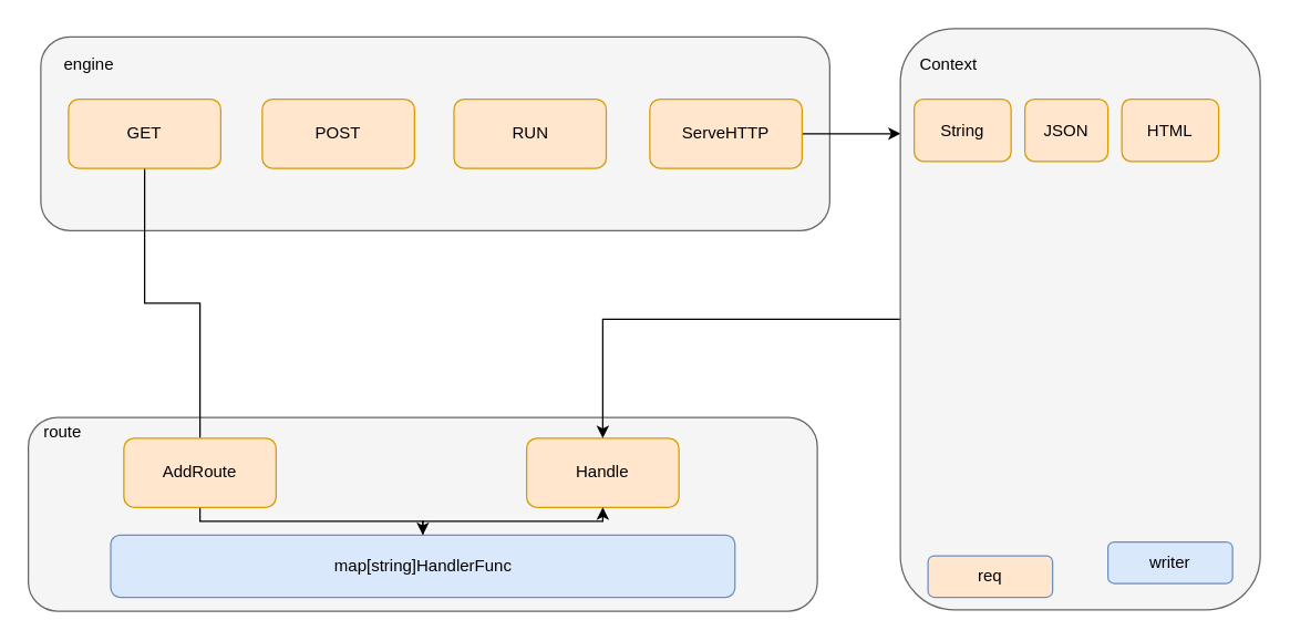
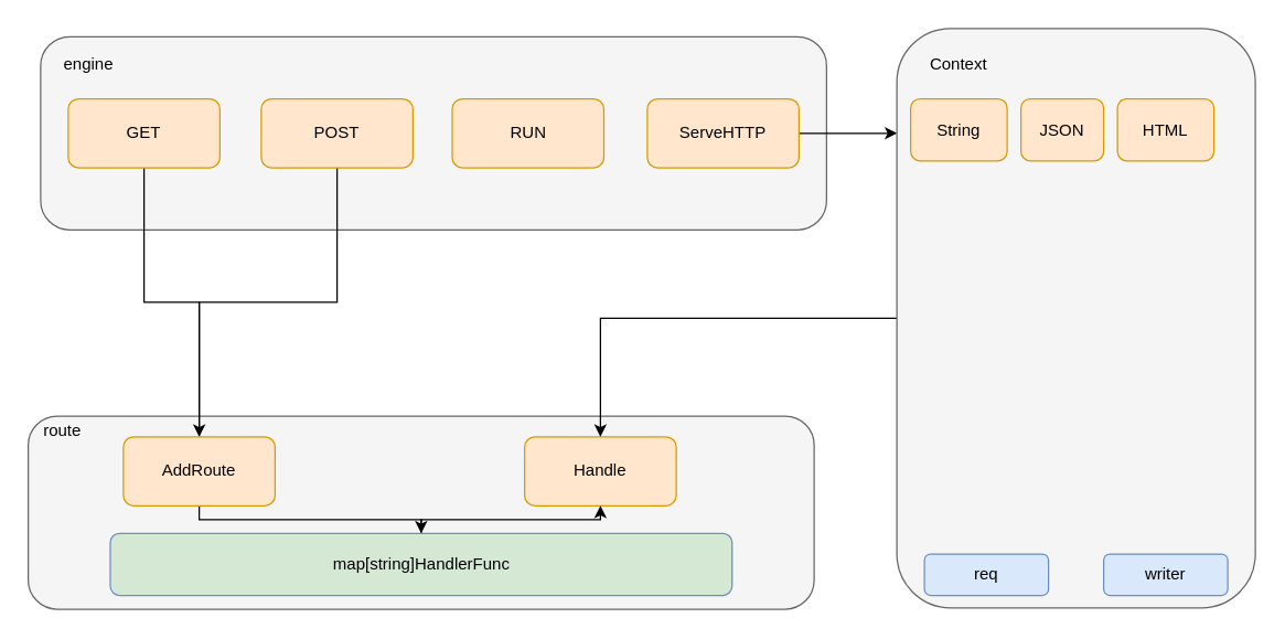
  <mxCell id="0" />
  <mxCell id="1" parent="0" />
  <mxCell id="2" value="" style="rounded=1;whiteSpace=wrap;html=1;fillColor=#f5f5f5;strokeColor=#666666;fontColor=#333333;" vertex="1" parent="1"><mxGeometry x="20" y="301" width="570" height="140" as="geometry" /></mxCell>
  <mxCell id="3" value="" style="rounded=1;whiteSpace=wrap;html=1;fillColor=#f5f5f5;strokeColor=#666666;fontColor=#333333;" vertex="1" parent="1"><mxGeometry x="29" y="26" width="570" height="140" as="geometry" /></mxCell>
  <mxCell id="4" style="edgeStyle=orthogonalEdgeStyle;rounded=0;orthogonalLoop=1;jettySize=auto;html=1;entryX=0.5;entryY=0;entryDx=0;entryDy=0;endArrow=none;" edge="1" parent="1" source="5" target="13"><mxGeometry relative="1" as="geometry" /></mxCell>
  <mxCell id="5" value="GET" style="rounded=1;whiteSpace=wrap;html=1;fillColor=#ffe6cc;strokeColor=#d79b00;" vertex="1" parent="1"><mxGeometry x="49" y="71" width="110" height="50" as="geometry" /></mxCell>
+ <mxCell id="6" style="edgeStyle=orthogonalEdgeStyle;rounded=0;orthogonalLoop=1;jettySize=auto;html=1;entryX=0.5;entryY=0;entryDx=0;entryDy=0;" edge="1" parent="1" source="7" target="13"><mxGeometry relative="1" as="geometry" /></mxCell>
  <mxCell id="7" value="POST" style="rounded=1;whiteSpace=wrap;html=1;fillColor=#ffe6cc;strokeColor=#d79b00;" vertex="1" parent="1"><mxGeometry x="189" y="71" width="110" height="50" as="geometry" /></mxCell>
  <mxCell id="8" value="RUN" style="rounded=1;whiteSpace=wrap;html=1;fillColor=#ffe6cc;strokeColor=#d79b00;" vertex="1" parent="1"><mxGeometry x="327.5" y="71" width="110" height="50" as="geometry" /></mxCell>
  <mxCell id="9" style="edgeStyle=orthogonalEdgeStyle;rounded=0;orthogonalLoop=1;jettySize=auto;html=1;entryX=0.001;entryY=0.181;entryDx=0;entryDy=0;entryPerimeter=0;" edge="1" parent="1" source="10" target="19"><mxGeometry relative="1" as="geometry" /></mxCell>
  <mxCell id="10" value="ServeHTTP" style="rounded=1;whiteSpace=wrap;html=1;fillColor=#ffe6cc;strokeColor=#d79b00;" vertex="1" parent="1"><mxGeometry x="469" y="71" width="110" height="50" as="geometry" /></mxCell>
  <mxCell id="11" value="engine" style="text;html=1;strokeColor=none;fillColor=none;align=center;verticalAlign=middle;whiteSpace=wrap;rounded=0;" vertex="1" parent="1"><mxGeometry x="39" y="36" width="50" height="20" as="geometry" /></mxCell>
  <mxCell id="12" style="edgeStyle=orthogonalEdgeStyle;rounded=0;orthogonalLoop=1;jettySize=auto;html=1;" edge="1" parent="1" source="13" target="16"><mxGeometry relative="1" as="geometry"><Array as="points"><mxPoint x="144" y="376" /><mxPoint x="305" y="376" /></Array></mxGeometry></mxCell>
  <mxCell id="13" value="AddRoute" style="rounded=1;whiteSpace=wrap;html=1;fillColor=#ffe6cc;strokeColor=#d79b00;" vertex="1" parent="1"><mxGeometry x="89" y="316" width="110" height="50" as="geometry" /></mxCell>
  <mxCell id="14" value="Handle" style="rounded=1;whiteSpace=wrap;html=1;fillColor=#ffe6cc;strokeColor=#d79b00;" vertex="1" parent="1"><mxGeometry x="380" y="316" width="110" height="50" as="geometry" /></mxCell>
  <mxCell id="15" style="edgeStyle=orthogonalEdgeStyle;rounded=0;orthogonalLoop=1;jettySize=auto;html=1;" edge="1" parent="1" source="16" target="14"><mxGeometry relative="1" as="geometry"><Array as="points"><mxPoint x="305" y="376" /><mxPoint x="435" y="376" /></Array></mxGeometry></mxCell>
- <mxCell id="16" value="map[string]HandlerFunc" style="rounded=1;whiteSpace=wrap;html=1;fillColor=#dae8fc;strokeColor=#6c8ebf;" vertex="1" parent="1"><mxGeometry x="79.5" y="386" width="451" height="45" as="geometry" /></mxCell>
+ <mxCell id="16" value="map[string]HandlerFunc" style="rounded=1;whiteSpace=wrap;html=1;fillColor=#d5e8d4;strokeColor=#6c8ebf;" vertex="1" parent="1"><mxGeometry x="79.5" y="386" width="451" height="45" as="geometry" /></mxCell>
  <mxCell id="17" value="route" style="text;html=1;strokeColor=none;fillColor=none;align=center;verticalAlign=middle;whiteSpace=wrap;rounded=0;" vertex="1" parent="1"><mxGeometry x="20" y="302" width="50" height="20" as="geometry" /></mxCell>
  <mxCell id="18" style="edgeStyle=orthogonalEdgeStyle;rounded=0;orthogonalLoop=1;jettySize=auto;html=1;entryX=0.5;entryY=0;entryDx=0;entryDy=0;" edge="1" parent="1" source="19" target="14"><mxGeometry relative="1" as="geometry" /></mxCell>
  <mxCell id="19" value="" style="rounded=1;whiteSpace=wrap;html=1;fillColor=#f5f5f5;strokeColor=#666666;fontColor=#333333;" vertex="1" parent="1"><mxGeometry x="650" y="20" width="260" height="420" as="geometry" /></mxCell>
- <mxCell id="20" value="writer" style="rounded=1;whiteSpace=wrap;html=1;fillColor=#dae8fc;strokeColor=#6c8ebf;" vertex="1" parent="1"><mxGeometry x="800" y="391" width="90" height="30" as="geometry" /></mxCell>
- <mxCell id="21" value="req" style="rounded=1;whiteSpace=wrap;html=1;fillColor=#ffe6cc;strokeColor=#6c8ebf;" vertex="1" parent="1"><mxGeometry x="670" y="401" width="90" height="30" as="geometry" /></mxCell>
+ <mxCell id="20" value="writer" style="rounded=1;whiteSpace=wrap;html=1;fillColor=#dae8fc;strokeColor=#6c8ebf;" vertex="1" parent="1"><mxGeometry x="800" y="401" width="90" height="30" as="geometry" /></mxCell>
+ <mxCell id="21" value="req" style="rounded=1;whiteSpace=wrap;html=1;fillColor=#dae8fc;strokeColor=#6c8ebf;" vertex="1" parent="1"><mxGeometry x="670" y="401" width="90" height="30" as="geometry" /></mxCell>
  <mxCell id="22" value="String" style="rounded=1;whiteSpace=wrap;html=1;fillColor=#ffe6cc;strokeColor=#d79b00;" vertex="1" parent="1"><mxGeometry x="660" y="71" width="70" height="45" as="geometry" /></mxCell>
  <mxCell id="23" value="JSON" style="rounded=1;whiteSpace=wrap;html=1;fillColor=#ffe6cc;strokeColor=#d79b00;" vertex="1" parent="1"><mxGeometry x="740" y="71" width="60" height="45" as="geometry" /></mxCell>
  <mxCell id="24" value="HTML" style="rounded=1;whiteSpace=wrap;html=1;fillColor=#ffe6cc;strokeColor=#d79b00;" vertex="1" parent="1"><mxGeometry x="810" y="71" width="70" height="45" as="geometry" /></mxCell>
- <mxCell id="25" value="Context" style="text;html=1;strokeColor=none;fillColor=none;align=center;verticalAlign=middle;whiteSpace=wrap;rounded=0;" vertex="1" parent="1"><mxGeometry x="660" y="36" width="50" height="20" as="geometry" /></mxCell>
+ <mxCell id="25" value="Context" style="text;html=1;strokeColor=none;fillColor=none;align=center;verticalAlign=middle;whiteSpace=wrap;rounded=0;" vertex="1" parent="1"><mxGeometry x="670" y="36" width="50" height="20" as="geometry" /></mxCell>
